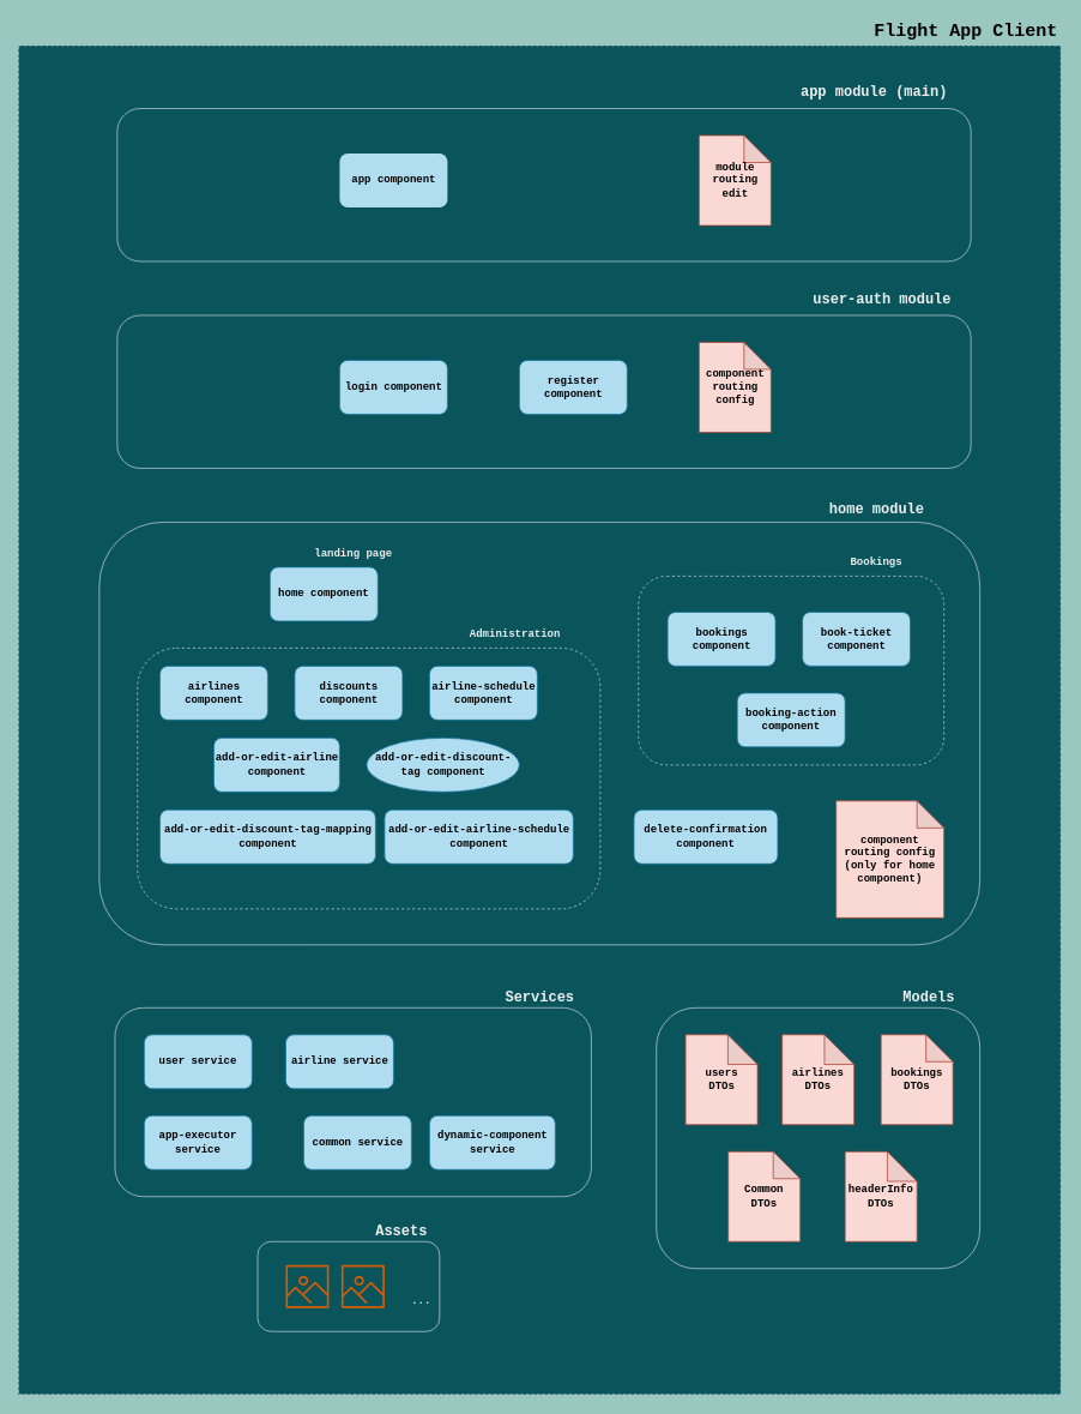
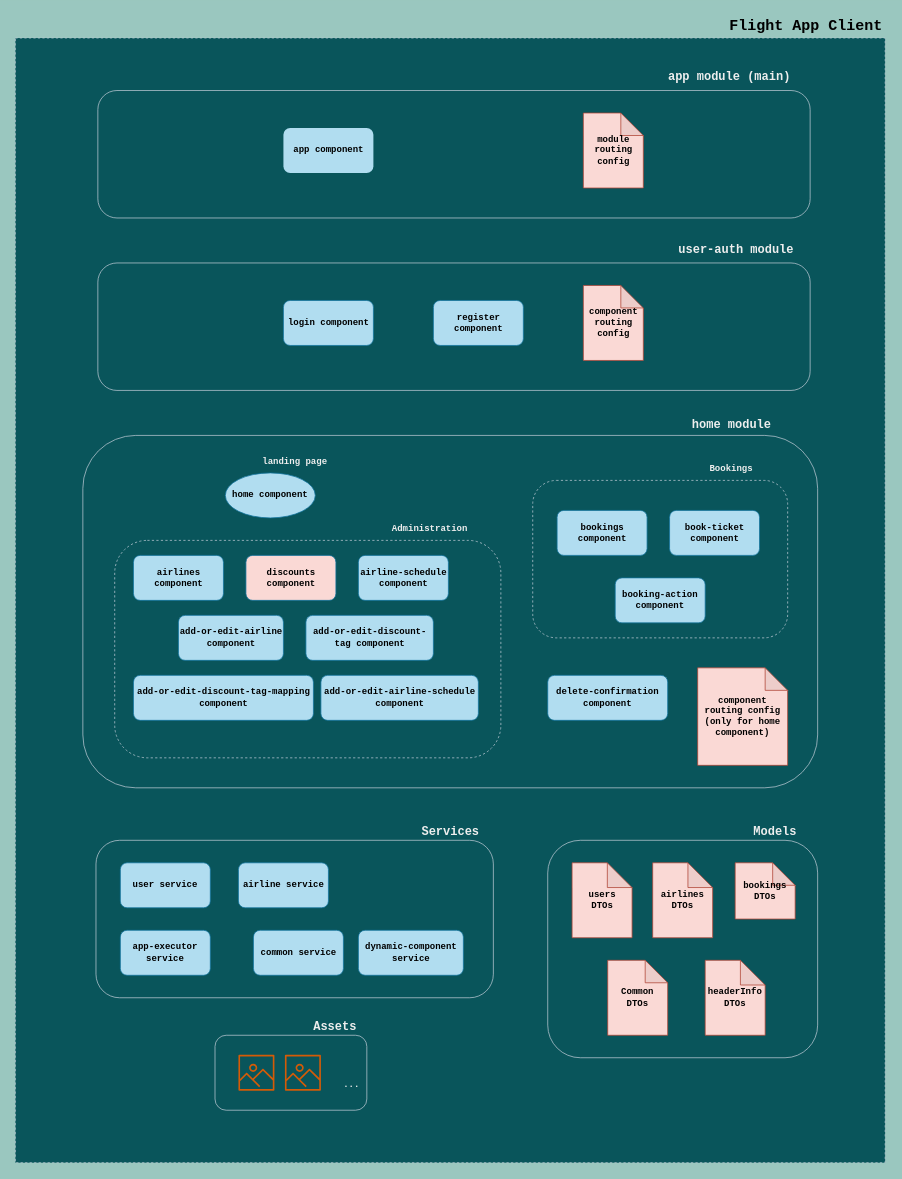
  <mxCell id="0" />
  <mxCell id="1" parent="0" />
  <mxCell id="2" value="" style="rounded=0;whiteSpace=wrap;html=1;shadow=0;glass=0;dashed=1;fontFamily=Courier New;fontStyle=1;fillColor=#09555B;strokeColor=#BAC8D3;fontSize=12;fontColor=#EEEEEE;" vertex="1" parent="1"><mxGeometry x="20" y="50" width="1160" height="1500" as="geometry" /></mxCell>
  <mxCell id="3" value="" style="rounded=1;whiteSpace=wrap;html=1;fontFamily=Courier New;fontStyle=1;fontSize=12;fillColor=#09555B;strokeColor=#BAC8D3;fontColor=#EEEEEE;" vertex="1" parent="1"><mxGeometry x="130" y="350" width="950" height="170" as="geometry" /></mxCell>
  <mxCell id="4" value="&lt;p style=&quot;font-size: 12px;&quot;&gt;login component&lt;/p&gt;" style="rounded=1;whiteSpace=wrap;html=1;fontFamily=Courier New;fontStyle=1;fillColor=#b1ddf0;strokeColor=#10739e;fontSize=12;" vertex="1" parent="1"><mxGeometry x="377.5" y="400" width="120" height="60" as="geometry" /></mxCell>
  <mxCell id="5" value="register component" style="rounded=1;whiteSpace=wrap;html=1;fontFamily=Courier New;fontStyle=1;fillColor=#b1ddf0;strokeColor=#10739e;fontColor=default;fontSize=12;" vertex="1" parent="1"><mxGeometry x="577.5" y="400" width="120" height="60" as="geometry" /></mxCell>
  <mxCell id="6" value="component routing config" style="shape=note;whiteSpace=wrap;html=1;backgroundOutline=1;darkOpacity=0.05;fontFamily=Courier New;fontStyle=1;fillColor=#fad9d5;strokeColor=#ae4132;fontSize=12;rounded=1;" vertex="1" parent="1"><mxGeometry x="777.5" y="380" width="80" height="100" as="geometry" /></mxCell>
  <mxCell id="7" value="user-auth module" style="text;html=1;strokeColor=none;fillColor=none;align=center;verticalAlign=middle;whiteSpace=wrap;rounded=0;fontFamily=Courier New;fontStyle=1;fontSize=16;fontColor=#EEEEEE;" vertex="1" parent="1"><mxGeometry x="892.5" y="318" width="177" height="30" as="geometry" /></mxCell>
  <mxCell id="8" value="&lt;font style=&quot;font-size: 20px;&quot;&gt;Flight App Client&lt;/font&gt;" style="text;html=1;align=center;verticalAlign=middle;resizable=0;points=[];autosize=1;strokeColor=none;fillColor=none;fontFamily=Courier New;fontStyle=1;fontSize=20;fontColor=#000000;" vertex="1" parent="1"><mxGeometry x="967" y="20" width="214" height="28" as="geometry" /></mxCell>
  <mxCell id="9" value="" style="rounded=1;whiteSpace=wrap;html=1;fontFamily=Courier New;fontStyle=1;fontSize=12;fillColor=#09555B;strokeColor=#BAC8D3;fontColor=#EEEEEE;" vertex="1" parent="1"><mxGeometry x="110" y="580" width="980" height="470" as="geometry" /></mxCell>
- <mxCell id="10" value="home component" style="rounded=1;whiteSpace=wrap;html=1;shadow=0;glass=0;fontFamily=Courier New;fontStyle=1;fillColor=#b1ddf0;strokeColor=#10739e;fontSize=12;fontColor=default;" vertex="1" parent="1"><mxGeometry x="300" y="630" width="120" height="60" as="geometry" /></mxCell>
+ <mxCell id="10" value="home component" style="ellipse;whiteSpace=wrap;html=1;shadow=0;glass=0;fontFamily=Courier New;fontStyle=1;fillColor=#b1ddf0;strokeColor=#10739e;fontSize=12;fontColor=default;" vertex="1" parent="1"><mxGeometry x="300" y="630" width="120" height="60" as="geometry" /></mxCell>
  <mxCell id="11" value="" style="rounded=1;whiteSpace=wrap;html=1;shadow=0;glass=0;fontFamily=Courier New;dashed=1;fontStyle=1;fontSize=12;fillColor=#09555B;strokeColor=#BAC8D3;fontColor=#EEEEEE;" vertex="1" parent="1"><mxGeometry x="152.5" y="720" width="515" height="290" as="geometry" /></mxCell>
  <mxCell id="12" value="airlines component" style="rounded=1;whiteSpace=wrap;html=1;shadow=0;glass=0;fontFamily=Courier New;fontStyle=1;fillColor=#b1ddf0;strokeColor=#10739e;fontSize=12;fontColor=default;" vertex="1" parent="1"><mxGeometry x="177.5" y="740" width="120" height="60" as="geometry" /></mxCell>
- <mxCell id="13" value="discounts component" style="rounded=1;whiteSpace=wrap;html=1;shadow=0;glass=0;fontFamily=Courier New;fontStyle=1;fillColor=#b1ddf0;strokeColor=#10739e;fontSize=12;fontColor=default;" vertex="1" parent="1"><mxGeometry x="327.5" y="740" width="120" height="60" as="geometry" /></mxCell>
+ <mxCell id="13" value="discounts component" style="rounded=1;whiteSpace=wrap;html=1;shadow=0;glass=0;fontFamily=Courier New;fontStyle=1;fillColor=#fad9d5;strokeColor=#10739e;fontSize=12;fontColor=default;" vertex="1" parent="1"><mxGeometry x="327.5" y="740" width="120" height="60" as="geometry" /></mxCell>
  <mxCell id="14" value="airline-schedule component" style="rounded=1;whiteSpace=wrap;html=1;shadow=0;glass=0;fontFamily=Courier New;fontStyle=1;fillColor=#b1ddf0;strokeColor=#10739e;fontSize=12;fontColor=default;" vertex="1" parent="1"><mxGeometry x="477.5" y="740" width="120" height="60" as="geometry" /></mxCell>
  <mxCell id="15" value="add-or-edit-airline component" style="rounded=1;whiteSpace=wrap;html=1;shadow=0;glass=0;fontFamily=Courier New;fontStyle=1;fillColor=#b1ddf0;strokeColor=#10739e;fontSize=12;fontColor=default;" vertex="1" parent="1"><mxGeometry x="237.5" y="820" width="140" height="60" as="geometry" /></mxCell>
- <mxCell id="16" value="add-or-edit-discount-tag component" style="ellipse;whiteSpace=wrap;html=1;shadow=0;glass=0;fontFamily=Courier New;fontStyle=1;fillColor=#b1ddf0;strokeColor=#10739e;fontSize=12;fontColor=default;" vertex="1" parent="1"><mxGeometry x="407.5" y="820" width="170" height="60" as="geometry" /></mxCell>
+ <mxCell id="16" value="add-or-edit-discount-tag component" style="rounded=1;whiteSpace=wrap;html=1;shadow=0;glass=0;fontFamily=Courier New;fontStyle=1;fillColor=#b1ddf0;strokeColor=#10739e;fontSize=12;fontColor=default;" vertex="1" parent="1"><mxGeometry x="407.5" y="820" width="170" height="60" as="geometry" /></mxCell>
  <mxCell id="17" value="add-or-edit-discount-tag-mapping component" style="rounded=1;whiteSpace=wrap;html=1;shadow=0;glass=0;fontFamily=Courier New;fontStyle=1;fillColor=#b1ddf0;strokeColor=#10739e;fontSize=12;fontColor=default;" vertex="1" parent="1"><mxGeometry x="177.5" y="900" width="240" height="60" as="geometry" /></mxCell>
  <mxCell id="18" value="add-or-edit-airline-schedule component" style="rounded=1;whiteSpace=wrap;html=1;shadow=0;glass=0;fontFamily=Courier New;fontStyle=1;fillColor=#b1ddf0;strokeColor=#10739e;fontSize=12;fontColor=default;" vertex="1" parent="1"><mxGeometry x="427.5" y="900" width="210" height="60" as="geometry" /></mxCell>
  <mxCell id="19" value="Administration" style="text;html=1;strokeColor=none;fillColor=none;align=center;verticalAlign=middle;whiteSpace=wrap;rounded=0;shadow=0;glass=0;dashed=1;fontFamily=Courier New;fontStyle=1;fontSize=12;fontColor=#EEEEEE;" vertex="1" parent="1"><mxGeometry x="507.5" y="690" width="130" height="30" as="geometry" /></mxCell>
  <mxCell id="20" value="" style="rounded=1;whiteSpace=wrap;html=1;shadow=0;glass=0;fontFamily=Courier New;dashed=1;fontStyle=1;fontSize=12;fillColor=#09555B;strokeColor=#BAC8D3;fontColor=#EEEEEE;" vertex="1" parent="1"><mxGeometry x="710" y="640" width="340" height="210" as="geometry" /></mxCell>
  <mxCell id="21" value="bookings component" style="rounded=1;whiteSpace=wrap;html=1;shadow=0;glass=0;fontFamily=Courier New;fontStyle=1;fillColor=#b1ddf0;strokeColor=#10739e;fontSize=12;fontColor=default;" vertex="1" parent="1"><mxGeometry x="742.5" y="680" width="120" height="60" as="geometry" /></mxCell>
  <mxCell id="22" value="book-ticket component" style="rounded=1;whiteSpace=wrap;html=1;shadow=0;glass=0;fontFamily=Courier New;fontStyle=1;fillColor=#b1ddf0;strokeColor=#10739e;fontSize=12;fontColor=default;" vertex="1" parent="1"><mxGeometry x="892.5" y="680" width="120" height="60" as="geometry" /></mxCell>
  <mxCell id="23" value="booking-action component" style="rounded=1;whiteSpace=wrap;html=1;shadow=0;glass=0;fontFamily=Courier New;fontStyle=1;fillColor=#b1ddf0;strokeColor=#10739e;fontSize=12;fontColor=default;" vertex="1" parent="1"><mxGeometry x="820" y="770" width="120" height="60" as="geometry" /></mxCell>
- <mxCell id="24" value="delete-confirmation component" style="rounded=1;whiteSpace=wrap;html=1;shadow=0;glass=0;fontFamily=Courier New;fontStyle=1;fillColor=#b1ddf0;strokeColor=#10739e;fontSize=12;fontColor=default;" vertex="1" parent="1"><mxGeometry x="705" y="900" width="160" height="60" as="geometry" /></mxCell>
+ <mxCell id="24" value="delete-confirmation component" style="rounded=1;whiteSpace=wrap;html=1;shadow=0;glass=0;fontFamily=Courier New;fontStyle=1;fillColor=#b1ddf0;strokeColor=#10739e;fontSize=12;fontColor=default;" vertex="1" parent="1"><mxGeometry x="730" y="900" width="160" height="60" as="geometry" /></mxCell>
  <mxCell id="25" value="component routing config (only for home component)" style="shape=note;whiteSpace=wrap;html=1;backgroundOutline=1;darkOpacity=0.05;fontFamily=Courier New;fontStyle=1;fillColor=#fad9d5;strokeColor=#ae4132;fontSize=12;" vertex="1" parent="1"><mxGeometry x="930" y="890" width="120" height="130" as="geometry" /></mxCell>
  <mxCell id="26" value="Bookings" style="text;html=1;strokeColor=none;fillColor=none;align=center;verticalAlign=middle;whiteSpace=wrap;rounded=0;shadow=0;glass=0;dashed=1;fontFamily=Courier New;fontStyle=1;fontSize=12;fontColor=#EEEEEE;" vertex="1" parent="1"><mxGeometry x="910" y="610" width="130" height="30" as="geometry" /></mxCell>
  <mxCell id="27" value="landing page" style="text;html=1;strokeColor=none;fillColor=none;align=center;verticalAlign=middle;whiteSpace=wrap;rounded=0;shadow=0;glass=0;dashed=1;fontFamily=Courier New;fontStyle=1;fontSize=12;fontColor=#EEEEEE;" vertex="1" parent="1"><mxGeometry x="327.5" y="600" width="130" height="30" as="geometry" /></mxCell>
  <mxCell id="28" value="" style="rounded=1;whiteSpace=wrap;html=1;fontFamily=Courier New;fontStyle=1;fontSize=12;fillColor=#09555B;strokeColor=#BAC8D3;fontColor=#EEEEEE;" vertex="1" parent="1"><mxGeometry x="127.5" y="1120" width="530" height="210" as="geometry" /></mxCell>
  <mxCell id="29" value="home module" style="text;html=1;align=center;verticalAlign=middle;resizable=0;points=[];autosize=1;strokeColor=none;fillColor=none;fontFamily=Courier New;fontStyle=1;fontSize=16;fontColor=#EEEEEE;" vertex="1" parent="1"><mxGeometry x="915" y="554" width="120" height="23" as="geometry" /></mxCell>
  <mxCell id="30" value="user service" style="rounded=1;whiteSpace=wrap;html=1;shadow=0;glass=0;fontFamily=Courier New;fontStyle=1;fillColor=#b1ddf0;strokeColor=#10739e;fontSize=12;fontColor=default;" vertex="1" parent="1"><mxGeometry x="160" y="1150" width="120" height="60" as="geometry" /></mxCell>
  <mxCell id="31" value="Services" style="text;html=1;align=center;verticalAlign=middle;resizable=0;points=[];autosize=1;strokeColor=none;fillColor=none;fontFamily=Courier New;fontStyle=1;fontSize=16;fontColor=#EEEEEE;" vertex="1" parent="1"><mxGeometry x="555" y="1097" width="90" height="23" as="geometry" /></mxCell>
  <mxCell id="32" value="airline service" style="rounded=1;whiteSpace=wrap;html=1;shadow=0;glass=0;fontFamily=Courier New;fontStyle=1;fillColor=#b1ddf0;strokeColor=#10739e;fontSize=12;fontColor=default;" vertex="1" parent="1"><mxGeometry x="317.5" y="1150" width="120" height="60" as="geometry" /></mxCell>
  <mxCell id="33" value="app-executor service" style="rounded=1;whiteSpace=wrap;html=1;shadow=0;glass=0;fontFamily=Courier New;fontStyle=1;fillColor=#b1ddf0;strokeColor=#10739e;fontSize=12;fontColor=default;" vertex="1" parent="1"><mxGeometry x="160" y="1240" width="120" height="60" as="geometry" /></mxCell>
  <mxCell id="34" value="common service" style="rounded=1;whiteSpace=wrap;html=1;shadow=0;glass=0;fontFamily=Courier New;fontStyle=1;fillColor=#b1ddf0;strokeColor=#10739e;fontSize=12;fontColor=default;" vertex="1" parent="1"><mxGeometry x="337.5" y="1240" width="120" height="60" as="geometry" /></mxCell>
  <mxCell id="35" value="dynamic-component service" style="rounded=1;whiteSpace=wrap;html=1;shadow=0;glass=0;fontFamily=Courier New;fontStyle=1;fillColor=#b1ddf0;strokeColor=#10739e;fontSize=12;fontColor=default;" vertex="1" parent="1"><mxGeometry x="477.5" y="1240" width="140" height="60" as="geometry" /></mxCell>
  <mxCell id="36" value="" style="rounded=1;whiteSpace=wrap;html=1;fontFamily=Courier New;fontStyle=1;fontSize=12;fillColor=#09555B;strokeColor=#BAC8D3;fontColor=#EEEEEE;" vertex="1" parent="1"><mxGeometry x="730" y="1120" width="360" height="290" as="geometry" /></mxCell>
  <mxCell id="37" value="Models" style="text;html=1;align=center;verticalAlign=middle;resizable=0;points=[];autosize=1;strokeColor=none;fillColor=none;fontFamily=Courier New;fontStyle=1;fontSize=16;fontColor=#EEEEEE;" vertex="1" parent="1"><mxGeometry x="998" y="1097" width="70" height="23" as="geometry" /></mxCell>
  <mxCell id="38" value="airlines DTOs" style="shape=note;whiteSpace=wrap;html=1;backgroundOutline=1;darkOpacity=0.05;rounded=1;shadow=0;glass=0;fontFamily=Courier New;size=33;fontStyle=1;fillColor=#fad9d5;strokeColor=#ae4132;fontSize=12;" vertex="1" parent="1"><mxGeometry x="870" y="1150" width="80" height="100" as="geometry" /></mxCell>
- <mxCell id="39" value="bookings DTOs" style="shape=note;whiteSpace=wrap;html=1;backgroundOutline=1;darkOpacity=0.05;rounded=1;shadow=0;glass=0;fontFamily=Courier New;fontStyle=1;fillColor=#fad9d5;strokeColor=#ae4132;fontSize=12;" vertex="1" parent="1"><mxGeometry x="980" y="1150" width="80" height="100" as="geometry" /></mxCell>
+ <mxCell id="39" value="bookings DTOs" style="shape=note;whiteSpace=wrap;html=1;backgroundOutline=1;darkOpacity=0.05;rounded=1;shadow=0;glass=0;fontFamily=Courier New;fontStyle=1;fillColor=#fad9d5;strokeColor=#ae4132;fontSize=12;" vertex="1" parent="1"><mxGeometry x="980" y="1150" width="80" height="75" as="geometry" /></mxCell>
  <mxCell id="40" value="Common&lt;br style=&quot;font-size: 12px;&quot;&gt;DTOs" style="shape=note;whiteSpace=wrap;html=1;backgroundOutline=1;darkOpacity=0.05;rounded=1;shadow=0;glass=0;fontFamily=Courier New;fontStyle=1;fillColor=#fad9d5;strokeColor=#ae4132;fontSize=12;" vertex="1" parent="1"><mxGeometry x="810" y="1280" width="80" height="100" as="geometry" /></mxCell>
  <mxCell id="41" value="users&lt;br style=&quot;font-size: 12px;&quot;&gt;DTOs" style="shape=note;whiteSpace=wrap;html=1;backgroundOutline=1;darkOpacity=0.05;rounded=1;shadow=0;glass=0;fontFamily=Courier New;size=33;fontStyle=1;fillColor=#fad9d5;strokeColor=#ae4132;fontSize=12;" vertex="1" parent="1"><mxGeometry x="762.5" y="1150" width="80" height="100" as="geometry" /></mxCell>
  <mxCell id="42" value="headerInfo DTOs" style="shape=note;whiteSpace=wrap;html=1;backgroundOutline=1;darkOpacity=0.05;rounded=1;shadow=0;glass=0;fontFamily=Courier New;size=33;fontStyle=1;fillColor=#fad9d5;strokeColor=#ae4132;fontSize=12;" vertex="1" parent="1"><mxGeometry x="940" y="1280" width="80" height="100" as="geometry" /></mxCell>
  <mxCell id="43" value="" style="rounded=1;whiteSpace=wrap;html=1;fontFamily=Courier New;fontStyle=1;fontSize=12;fillColor=#09555B;strokeColor=#BAC8D3;fontColor=#EEEEEE;" vertex="1" parent="1"><mxGeometry x="286.25" y="1380" width="202.5" height="100" as="geometry" /></mxCell>
  <mxCell id="44" value="Assets" style="text;html=1;align=center;verticalAlign=middle;resizable=0;points=[];autosize=1;strokeColor=none;fillColor=none;fontFamily=Courier New;fontStyle=1;fontSize=16;fontColor=#EEEEEE;" vertex="1" parent="1"><mxGeometry x="411" y="1357" width="70" height="23" as="geometry" /></mxCell>
  <mxCell id="45" value="..." style="text;html=1;align=center;verticalAlign=middle;resizable=0;points=[];autosize=1;strokeColor=none;fillColor=none;fontFamily=Courier New;fontStyle=1;fontSize=12;fontColor=#EEEEEE;" vertex="1" parent="1"><mxGeometry x="452.25" y="1437" width="31" height="18" as="geometry" /></mxCell>
  <mxCell id="46" value="" style="rounded=1;whiteSpace=wrap;html=1;fontFamily=Courier New;fontStyle=1;fontSize=12;fillColor=#09555B;strokeColor=#BAC8D3;fontColor=#EEEEEE;labelBackgroundColor=none;sketch=0;shadow=0;glass=0;" vertex="1" parent="1"><mxGeometry x="130" y="120" width="950" height="170" as="geometry" /></mxCell>
  <mxCell id="47" value="&lt;p style=&quot;font-size: 12px;&quot;&gt;app component&lt;/p&gt;" style="rounded=1;whiteSpace=wrap;html=1;fontFamily=Courier New;fontStyle=1;fillColor=#B1DDF0;strokeColor=none;fontSize=12;" vertex="1" parent="1"><mxGeometry x="377.5" y="170" width="120" height="60" as="geometry" /></mxCell>
- <mxCell id="48" value="module routing edit" style="shape=note;whiteSpace=wrap;html=1;backgroundOutline=1;darkOpacity=0.05;fontFamily=Courier New;fontStyle=1;fillColor=#fad9d5;strokeColor=#ae4132;fontSize=12;" vertex="1" parent="1"><mxGeometry x="777.5" width="80" height="100" as="geometry" y="150" /></mxCell>
+ <mxCell id="48" value="module routing config" style="shape=note;whiteSpace=wrap;html=1;backgroundOutline=1;darkOpacity=0.05;fontFamily=Courier New;fontStyle=1;fillColor=#fad9d5;strokeColor=#ae4132;fontSize=12;" vertex="1" parent="1"><mxGeometry x="777.5" width="80" height="100" as="geometry" y="150" /></mxCell>
  <mxCell id="49" value="app module (main)" style="text;html=1;strokeColor=none;fillColor=none;align=center;verticalAlign=middle;whiteSpace=wrap;rounded=0;fontFamily=Courier New;fontStyle=1;fontSize=16;fontColor=#EEEEEE;" vertex="1" parent="1"><mxGeometry x="880" y="88" width="185" height="30" as="geometry" /></mxCell>
  <mxCell id="50" value="" style="outlineConnect=0;fontColor=#232F3E;gradientColor=none;fillColor=#D45B07;strokeColor=none;dashed=0;verticalLabelPosition=bottom;verticalAlign=top;align=center;html=1;fontSize=12;fontStyle=1;aspect=fixed;pointerEvents=1;shape=mxgraph.aws4.container_registry_image;rounded=0;fontFamily=Courier New;" vertex="1" parent="1"><mxGeometry x="317.5" y="1406" width="48" height="48" as="geometry" /></mxCell>
  <mxCell id="51" value="" style="outlineConnect=0;fontColor=#232F3E;gradientColor=none;fillColor=#D45B07;strokeColor=none;dashed=0;verticalLabelPosition=bottom;verticalAlign=top;align=center;html=1;fontSize=12;fontStyle=1;aspect=fixed;pointerEvents=1;shape=mxgraph.aws4.container_registry_image;rounded=0;fontFamily=Courier New;" vertex="1" parent="1"><mxGeometry x="379.5" y="1406" width="48" height="48" as="geometry" /></mxCell>
